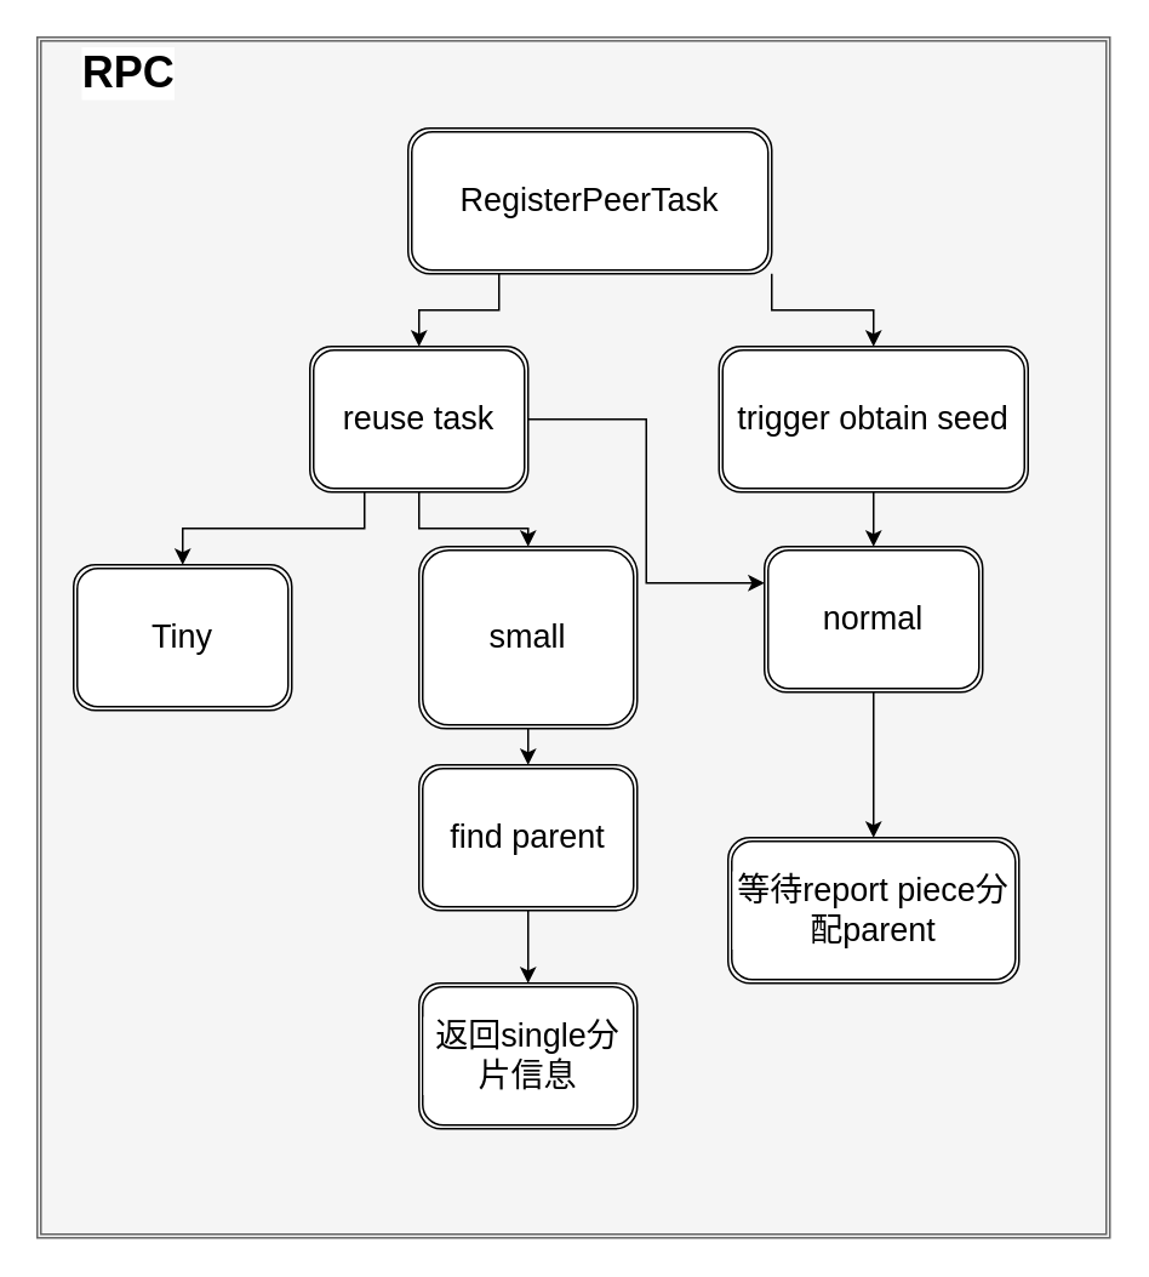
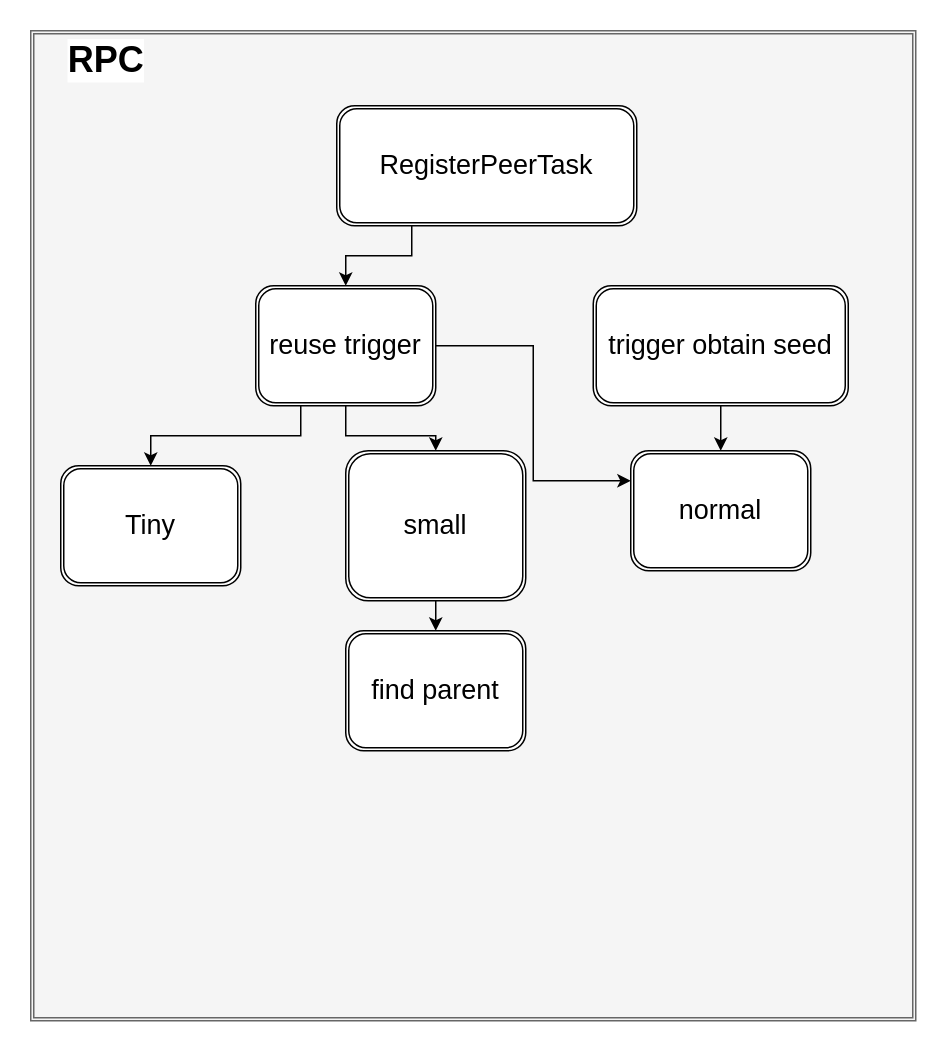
  <mxCell id="0" />
  <mxCell id="1" parent="0" />
  <mxCell id="2" value="" style="shape=ext;double=1;rounded=0;whiteSpace=wrap;html=1;labelBackgroundColor=#FFFFFF;fontFamily=Helvetica;fontSize=18;fontColor=#333333;fillColor=#f5f5f5;strokeColor=#666666;" vertex="1" parent="1"><mxGeometry x="20" y="20" width="590" height="660" as="geometry" /></mxCell>
  <mxCell id="3" value="RPC" style="text;strokeColor=none;fillColor=none;html=1;fontSize=24;fontStyle=1;verticalAlign=middle;align=center;labelBackgroundColor=#FFFFFF;fontFamily=Helvetica;fontColor=#000000;" vertex="1" parent="1"><mxGeometry x="20" y="20" width="100" height="40" as="geometry" /></mxCell>
- <mxCell id="4" style="edgeStyle=orthogonalEdgeStyle;rounded=0;orthogonalLoop=1;jettySize=auto;html=1;exitX=1;exitY=1;exitDx=0;exitDy=0;entryX=0.5;entryY=0;entryDx=0;entryDy=0;fontFamily=Helvetica;fontSize=18;fontColor=#000000;" edge="1" parent="1" source="6" target="17"><mxGeometry relative="1" as="geometry" /></mxCell>
  <mxCell id="5" style="edgeStyle=orthogonalEdgeStyle;rounded=0;orthogonalLoop=1;jettySize=auto;html=1;exitX=0.25;exitY=1;exitDx=0;exitDy=0;fontFamily=Helvetica;fontSize=18;fontColor=#000000;" edge="1" parent="1" source="6" target="15"><mxGeometry relative="1" as="geometry" /></mxCell>
  <mxCell id="6" value="&lt;pre style=&quot;text-align: start;&quot;&gt;&lt;font style=&quot;font-size: 18px; background-color: rgb(255, 255, 255);&quot; face=&quot;Helvetica&quot;&gt;RegisterPeerTask&lt;/font&gt;&lt;/pre&gt;" style="shape=ext;double=1;rounded=1;whiteSpace=wrap;html=1;labelBackgroundColor=#FFFFFF;fontFamily=Helvetica;fontSize=18;fontColor=#000000;" vertex="1" parent="1"><mxGeometry x="224" y="70" width="200" height="80" as="geometry" /></mxCell>
  <mxCell id="7" value="Tiny" style="shape=ext;double=1;rounded=1;whiteSpace=wrap;html=1;labelBackgroundColor=#FFFFFF;fontFamily=Helvetica;fontSize=18;fontColor=#000000;" vertex="1" parent="1"><mxGeometry x="40" y="310" width="120" height="80" as="geometry" /></mxCell>
  <mxCell id="8" style="edgeStyle=orthogonalEdgeStyle;rounded=0;orthogonalLoop=1;jettySize=auto;html=1;exitX=0.5;exitY=1;exitDx=0;exitDy=0;entryX=0.5;entryY=0;entryDx=0;entryDy=0;fontFamily=Helvetica;fontSize=18;fontColor=#000000;" edge="1" parent="1" source="9" target="20"><mxGeometry relative="1" as="geometry" /></mxCell>
  <mxCell id="9" value="small" style="shape=ext;double=1;rounded=1;whiteSpace=wrap;html=1;labelBackgroundColor=#FFFFFF;fontFamily=Helvetica;fontSize=18;fontColor=#000000;" vertex="1" parent="1"><mxGeometry x="230" y="300" width="120" height="100" as="geometry" /></mxCell>
- <mxCell id="10" style="edgeStyle=orthogonalEdgeStyle;rounded=0;orthogonalLoop=1;jettySize=auto;html=1;exitX=0.5;exitY=1;exitDx=0;exitDy=0;fontFamily=Helvetica;fontSize=18;fontColor=#000000;" edge="1" parent="1" source="11" target="21"><mxGeometry relative="1" as="geometry" /></mxCell>
  <mxCell id="11" value="normal" style="shape=ext;double=1;rounded=1;whiteSpace=wrap;html=1;labelBackgroundColor=#FFFFFF;fontFamily=Helvetica;fontSize=18;fontColor=#000000;" vertex="1" parent="1"><mxGeometry x="420" y="300" width="120" height="80" as="geometry" /></mxCell>
  <mxCell id="12" style="edgeStyle=orthogonalEdgeStyle;rounded=0;orthogonalLoop=1;jettySize=auto;html=1;exitX=0.25;exitY=1;exitDx=0;exitDy=0;fontFamily=Helvetica;fontSize=18;fontColor=#000000;" edge="1" parent="1" source="15" target="7"><mxGeometry relative="1" as="geometry" /></mxCell>
  <mxCell id="13" style="edgeStyle=orthogonalEdgeStyle;rounded=0;orthogonalLoop=1;jettySize=auto;html=1;exitX=0.5;exitY=1;exitDx=0;exitDy=0;fontFamily=Helvetica;fontSize=18;fontColor=#000000;" edge="1" parent="1" source="15" target="9"><mxGeometry relative="1" as="geometry" /></mxCell>
  <mxCell id="14" style="edgeStyle=orthogonalEdgeStyle;rounded=0;orthogonalLoop=1;jettySize=auto;html=1;exitX=1;exitY=0.5;exitDx=0;exitDy=0;entryX=0;entryY=0.25;entryDx=0;entryDy=0;fontFamily=Helvetica;fontSize=18;fontColor=#000000;" edge="1" parent="1" source="15" target="11"><mxGeometry relative="1" as="geometry" /></mxCell>
- <mxCell id="15" value="reuse task" style="shape=ext;double=1;rounded=1;whiteSpace=wrap;html=1;labelBackgroundColor=#FFFFFF;fontFamily=Helvetica;fontSize=18;fontColor=#000000;" vertex="1" parent="1"><mxGeometry x="170" y="190" width="120" height="80" as="geometry" /></mxCell>
+ <mxCell id="15" value="reuse trigger" style="shape=ext;double=1;rounded=1;whiteSpace=wrap;html=1;labelBackgroundColor=#FFFFFF;fontFamily=Helvetica;fontSize=18;fontColor=#000000;" vertex="1" parent="1"><mxGeometry x="170" y="190" width="120" height="80" as="geometry" /></mxCell>
  <mxCell id="16" style="edgeStyle=orthogonalEdgeStyle;rounded=0;orthogonalLoop=1;jettySize=auto;html=1;exitX=0.5;exitY=1;exitDx=0;exitDy=0;entryX=0.5;entryY=0;entryDx=0;entryDy=0;fontFamily=Helvetica;fontSize=18;fontColor=#000000;" edge="1" parent="1" source="17" target="11"><mxGeometry relative="1" as="geometry" /></mxCell>
  <mxCell id="17" value="trigger obtain seed" style="shape=ext;double=1;rounded=1;whiteSpace=wrap;html=1;labelBackgroundColor=#FFFFFF;fontFamily=Helvetica;fontSize=18;fontColor=#000000;" vertex="1" parent="1"><mxGeometry x="395" y="190" width="170" height="80" as="geometry" /></mxCell>
- <mxCell id="18" value="返回single分片信息" style="shape=ext;double=1;rounded=1;whiteSpace=wrap;html=1;labelBackgroundColor=#FFFFFF;fontFamily=Helvetica;fontSize=18;fontColor=#000000;" vertex="1" parent="1"><mxGeometry x="230" y="540" width="120" height="80" as="geometry" /></mxCell>
- <mxCell id="19" style="edgeStyle=orthogonalEdgeStyle;rounded=0;orthogonalLoop=1;jettySize=auto;html=1;exitX=0.5;exitY=1;exitDx=0;exitDy=0;entryX=0.5;entryY=0;entryDx=0;entryDy=0;fontFamily=Helvetica;fontSize=18;fontColor=#000000;" edge="1" parent="1" source="20" target="18"><mxGeometry relative="1" as="geometry" /></mxCell>
  <mxCell id="20" value="find parent" style="shape=ext;double=1;rounded=1;whiteSpace=wrap;html=1;labelBackgroundColor=#FFFFFF;fontFamily=Helvetica;fontSize=18;fontColor=#000000;" vertex="1" parent="1"><mxGeometry x="230" y="420" width="120" height="80" as="geometry" /></mxCell>
- <mxCell id="21" value="等待report piece分配parent" style="shape=ext;double=1;rounded=1;whiteSpace=wrap;html=1;labelBackgroundColor=#FFFFFF;fontFamily=Helvetica;fontSize=18;fontColor=#000000;" vertex="1" parent="1"><mxGeometry x="400" y="460" width="160" height="80" as="geometry" /></mxCell>
